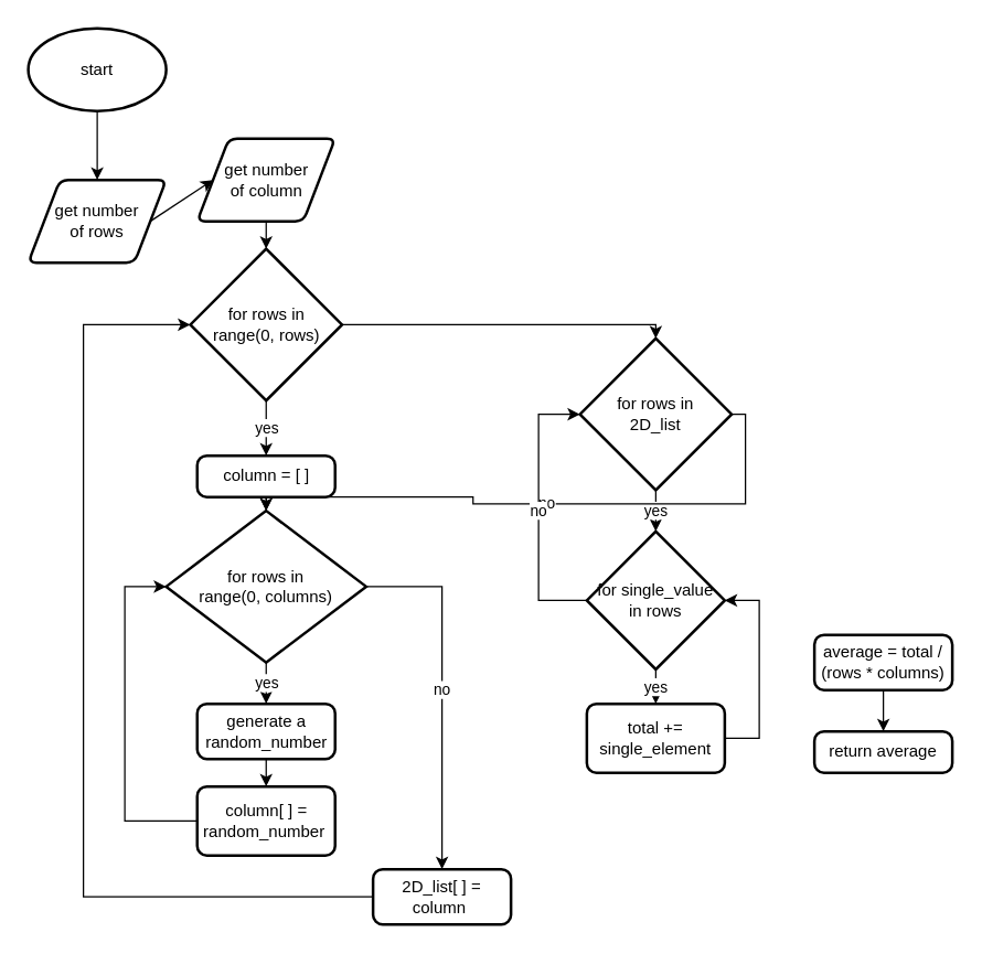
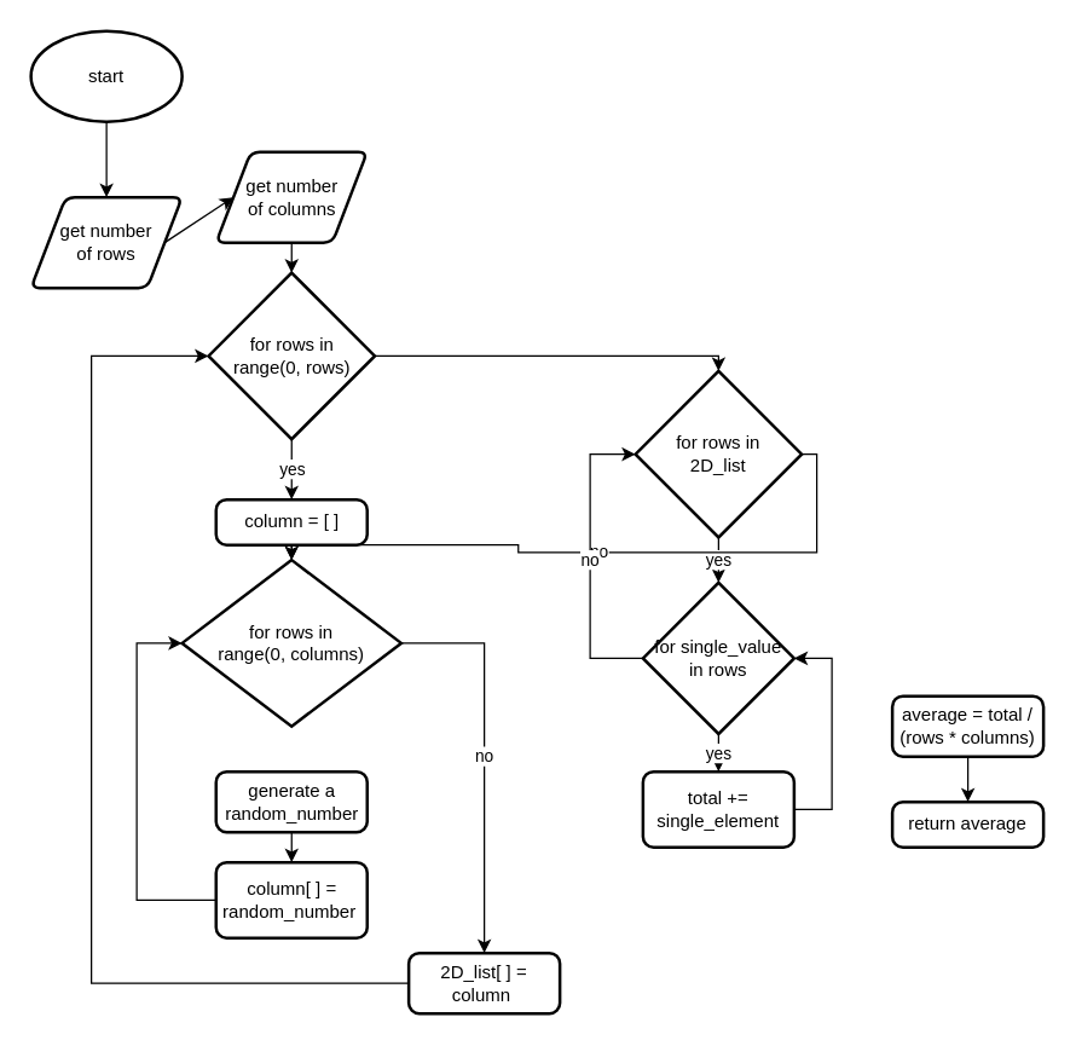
  <mxCell id="0" />
  <mxCell id="1" parent="0" />
  <mxCell id="2" value="" style="edgeStyle=none;html=1;" edge="1" parent="1" source="3" target="5"><mxGeometry relative="1" as="geometry" /></mxCell>
  <mxCell id="3" value="start" style="strokeWidth=2;html=1;shape=mxgraph.flowchart.start_1;whiteSpace=wrap;" vertex="1" parent="1"><mxGeometry x="20" y="20" width="100" height="60" as="geometry" /></mxCell>
  <mxCell id="4" style="edgeStyle=none;html=1;exitX=1;exitY=0.5;exitDx=0;exitDy=0;entryX=0;entryY=0.5;entryDx=0;entryDy=0;" edge="1" parent="1" source="5" target="7"><mxGeometry relative="1" as="geometry" /></mxCell>
  <mxCell id="5" value="get number&lt;br&gt;of rows" style="shape=parallelogram;html=1;strokeWidth=2;perimeter=parallelogramPerimeter;whiteSpace=wrap;rounded=1;arcSize=12;size=0.23;" vertex="1" parent="1"><mxGeometry x="20" y="130" width="100" height="60" as="geometry" /></mxCell>
  <mxCell id="6" value="" style="edgeStyle=none;html=1;" edge="1" parent="1" source="7" target="10"><mxGeometry relative="1" as="geometry" /></mxCell>
- <mxCell id="7" value="get number&lt;br&gt;of column" style="shape=parallelogram;html=1;strokeWidth=2;perimeter=parallelogramPerimeter;whiteSpace=wrap;rounded=1;arcSize=12;size=0.23;" vertex="1" parent="1"><mxGeometry x="142.5" y="100" width="100" height="60" as="geometry" /></mxCell>
+ <mxCell id="7" value="get number&lt;br&gt;of columns" style="shape=parallelogram;html=1;strokeWidth=2;perimeter=parallelogramPerimeter;whiteSpace=wrap;rounded=1;arcSize=12;size=0.23;" vertex="1" parent="1"><mxGeometry x="142.5" y="100" width="100" height="60" as="geometry" /></mxCell>
  <mxCell id="8" value="yes" style="edgeStyle=none;html=1;" edge="1" parent="1" source="10" target="12"><mxGeometry relative="1" as="geometry" /></mxCell>
  <mxCell id="9" style="edgeStyle=orthogonalEdgeStyle;rounded=0;html=1;exitX=1;exitY=0.5;exitDx=0;exitDy=0;exitPerimeter=0;entryX=0.5;entryY=0;entryDx=0;entryDy=0;entryPerimeter=0;" edge="1" parent="1" source="10" target="27"><mxGeometry relative="1" as="geometry" /></mxCell>
  <mxCell id="10" value="for rows in&lt;br&gt;range(0, rows)" style="strokeWidth=2;html=1;shape=mxgraph.flowchart.decision;whiteSpace=wrap;" vertex="1" parent="1"><mxGeometry x="137.5" y="180" width="110" height="110" as="geometry" /></mxCell>
  <mxCell id="11" style="edgeStyle=none;html=1;exitX=0.5;exitY=1;exitDx=0;exitDy=0;entryX=0.5;entryY=0;entryDx=0;entryDy=0;entryPerimeter=0;" edge="1" parent="1" source="12" target="15"><mxGeometry relative="1" as="geometry" /></mxCell>
  <mxCell id="12" value="column = [ ]" style="rounded=1;whiteSpace=wrap;html=1;absoluteArcSize=1;arcSize=14;strokeWidth=2;" vertex="1" parent="1"><mxGeometry x="142.5" y="330" width="100" height="30" as="geometry" /></mxCell>
- <mxCell id="13" value="yes" style="edgeStyle=none;html=1;" edge="1" parent="1" source="15" target="17"><mxGeometry relative="1" as="geometry" /></mxCell>
  <mxCell id="14" value="no" style="edgeStyle=orthogonalEdgeStyle;rounded=0;html=1;exitX=1;exitY=0.5;exitDx=0;exitDy=0;exitPerimeter=0;entryX=0.5;entryY=0;entryDx=0;entryDy=0;" edge="1" parent="1" source="15" target="21"><mxGeometry relative="1" as="geometry" /></mxCell>
  <mxCell id="15" value="for rows in&lt;br&gt;range(0, columns)" style="strokeWidth=2;html=1;shape=mxgraph.flowchart.decision;whiteSpace=wrap;" vertex="1" parent="1"><mxGeometry x="120" y="370" width="145" height="110" as="geometry" /></mxCell>
  <mxCell id="16" value="" style="edgeStyle=none;html=1;" edge="1" parent="1" source="17" target="19"><mxGeometry relative="1" as="geometry" /></mxCell>
  <mxCell id="17" value="generate a random_number" style="rounded=1;whiteSpace=wrap;html=1;absoluteArcSize=1;arcSize=14;strokeWidth=2;" vertex="1" parent="1"><mxGeometry x="142.5" y="510" width="100" height="40" as="geometry" /></mxCell>
  <mxCell id="18" style="edgeStyle=orthogonalEdgeStyle;html=1;exitX=0;exitY=0.5;exitDx=0;exitDy=0;entryX=0;entryY=0.5;entryDx=0;entryDy=0;entryPerimeter=0;rounded=0;" edge="1" parent="1" source="19" target="15"><mxGeometry relative="1" as="geometry"><Array as="points"><mxPoint x="90" y="595" /><mxPoint x="90" y="425" /></Array></mxGeometry></mxCell>
  <mxCell id="19" value="column[ ] = random_number&amp;nbsp;" style="rounded=1;whiteSpace=wrap;html=1;absoluteArcSize=1;arcSize=14;strokeWidth=2;" vertex="1" parent="1"><mxGeometry x="142.5" y="570" width="100" height="50" as="geometry" /></mxCell>
  <mxCell id="20" style="edgeStyle=orthogonalEdgeStyle;rounded=0;html=1;exitX=0;exitY=0.5;exitDx=0;exitDy=0;entryX=0;entryY=0.5;entryDx=0;entryDy=0;entryPerimeter=0;" edge="1" parent="1" source="21" target="10"><mxGeometry relative="1" as="geometry"><Array as="points"><mxPoint x="60" y="650" /><mxPoint x="60" y="235" /></Array></mxGeometry></mxCell>
  <mxCell id="21" value="2D_list[ ] = column&amp;nbsp;" style="rounded=1;whiteSpace=wrap;html=1;absoluteArcSize=1;arcSize=14;strokeWidth=2;" vertex="1" parent="1"><mxGeometry x="270" y="630" width="100" height="40" as="geometry" /></mxCell>
  <mxCell id="22" value="" style="edgeStyle=orthogonalEdgeStyle;rounded=0;html=1;" edge="1" parent="1" source="23" target="24"><mxGeometry relative="1" as="geometry" /></mxCell>
  <mxCell id="23" value="average = total / (rows * columns)" style="rounded=1;whiteSpace=wrap;html=1;absoluteArcSize=1;arcSize=14;strokeWidth=2;" vertex="1" parent="1"><mxGeometry x="590" y="460" width="100" height="40" as="geometry" /></mxCell>
  <mxCell id="24" value="return average" style="rounded=1;whiteSpace=wrap;html=1;absoluteArcSize=1;arcSize=14;strokeWidth=2;" vertex="1" parent="1"><mxGeometry x="590" y="530" width="100" height="30" as="geometry" /></mxCell>
  <mxCell id="25" value="yes" style="edgeStyle=orthogonalEdgeStyle;rounded=0;html=1;" edge="1" parent="1" source="27" target="30"><mxGeometry relative="1" as="geometry" /></mxCell>
  <mxCell id="26" value="no" style="edgeStyle=orthogonalEdgeStyle;rounded=0;html=1;exitX=1;exitY=0.5;exitDx=0;exitDy=0;exitPerimeter=0;" edge="1" parent="1" source="27" target="15"><mxGeometry relative="1" as="geometry" /></mxCell>
  <mxCell id="27" value="for rows in&lt;br&gt;2D_list" style="strokeWidth=2;html=1;shape=mxgraph.flowchart.decision;whiteSpace=wrap;" vertex="1" parent="1"><mxGeometry x="420" y="245" width="110" height="110" as="geometry" /></mxCell>
  <mxCell id="28" value="yes" style="edgeStyle=orthogonalEdgeStyle;rounded=0;html=1;exitX=0.5;exitY=1;exitDx=0;exitDy=0;exitPerimeter=0;entryX=0.5;entryY=0;entryDx=0;entryDy=0;" edge="1" parent="1" source="30" target="32"><mxGeometry relative="1" as="geometry" /></mxCell>
  <mxCell id="29" value="no" style="edgeStyle=orthogonalEdgeStyle;rounded=0;html=1;exitX=0;exitY=0.5;exitDx=0;exitDy=0;exitPerimeter=0;entryX=0;entryY=0.5;entryDx=0;entryDy=0;entryPerimeter=0;" edge="1" parent="1" source="30" target="27"><mxGeometry relative="1" as="geometry"><Array as="points"><mxPoint x="390" y="435" /><mxPoint x="390" y="300" /></Array></mxGeometry></mxCell>
  <mxCell id="30" value="for single_value&lt;br&gt;in rows" style="strokeWidth=2;html=1;shape=mxgraph.flowchart.decision;whiteSpace=wrap;" vertex="1" parent="1"><mxGeometry x="425" y="385" width="100" height="100" as="geometry" /></mxCell>
  <mxCell id="31" style="edgeStyle=orthogonalEdgeStyle;rounded=0;html=1;exitX=1;exitY=0.5;exitDx=0;exitDy=0;entryX=1;entryY=0.5;entryDx=0;entryDy=0;entryPerimeter=0;" edge="1" parent="1" source="32" target="30"><mxGeometry relative="1" as="geometry"><Array as="points"><mxPoint x="550" y="535" /><mxPoint x="550" y="435" /></Array></mxGeometry></mxCell>
  <mxCell id="32" value="total += single_element" style="rounded=1;whiteSpace=wrap;html=1;absoluteArcSize=1;arcSize=14;strokeWidth=2;" vertex="1" parent="1"><mxGeometry x="425" y="510" width="100" height="50" as="geometry" /></mxCell>
